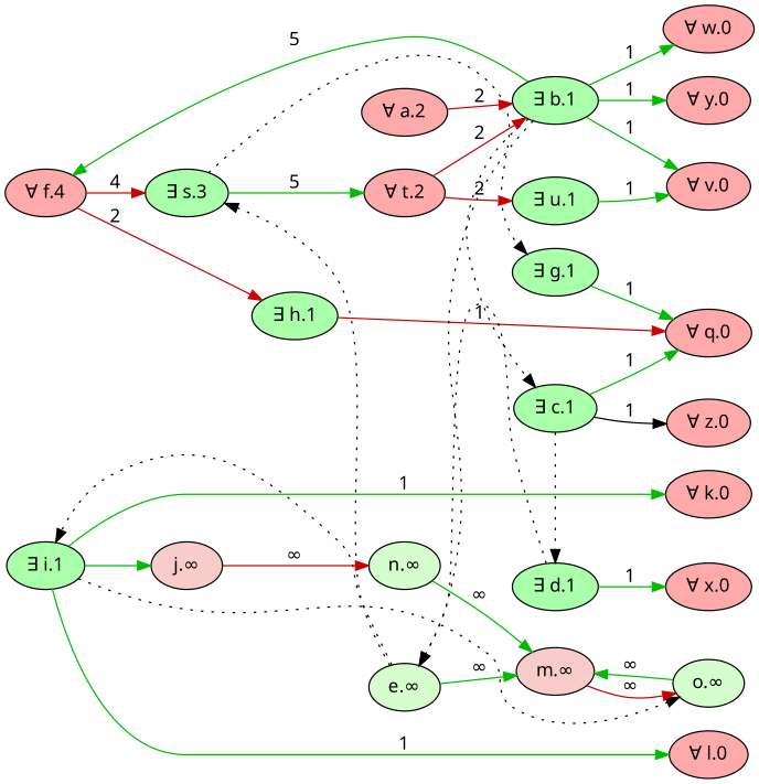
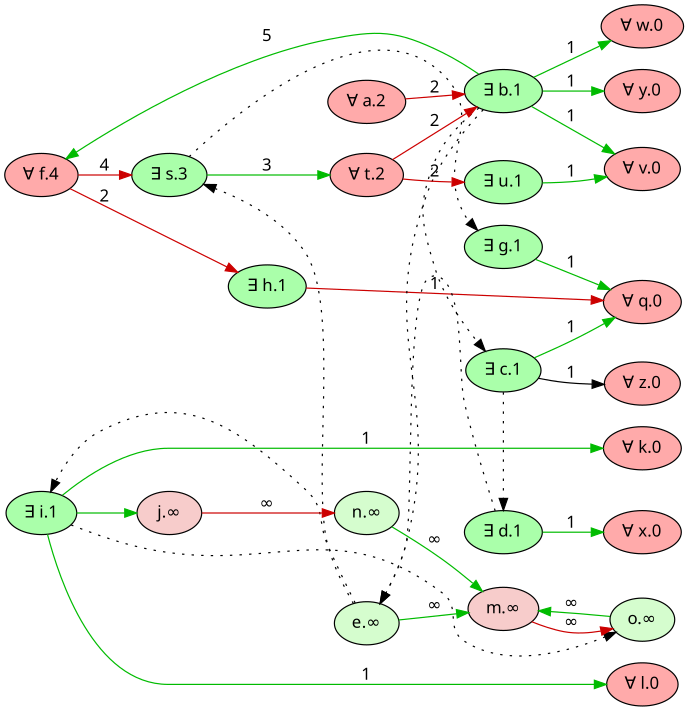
  digraph {
    fontname="Noto Sans"
    rankdir=LR
    node [fillcolor="#FFAAAA" fontname="Noto Sans" style=filled]
    edge [color="#00BB00" dir=forward fontname="Noto Sans" style=solid]
    n1 [label="∀ v.0"]
    n2 [label="∀ z.0"]
    n3 [label="∀ y.0"]
    n4 [label="∀ x.0"]
    n5 [label="∀ w.0"]
    n6 [label="∀ q.0"]
    n7 [label="∀ l.0"]
    n8 [label="∀ k.0"]
    n9 [label="∀ f.4"]
    n10 [fillcolor="#AAFFAA" label="∃ h.1"]
    n11 [fillcolor="#AAFFAA" label="∃ s.3"]
    n12 [fillcolor="#AAFFAA" label="∃ u.1"]
    n13 [fillcolor="#AAFFAA" label="∃ b.1"]
    n14 [fillcolor="#AAFFAA" label="∃ c.1"]
    n15 [fillcolor="#d5fdce" label="e.∞"]
    n16 [fillcolor="#AAFFAA" label="∃ d.1"]
    n17 [fillcolor="#AAFFAA" label="∃ i.1"]
    n18 [fillcolor="#f7cccb" label="m.∞"]
    n19 [fillcolor="#d5fdce" label="o.∞"]
    n20 [fillcolor="#f7cccb" label="j.∞"]
    n21 [fillcolor="#d5fdce" label="n.∞"]
    n22 [fillcolor="#AAFFAA" label="∃ g.1"]
    n23 [label="∀ t.2"]
    n24 [label="∀ a.2"]
    subgraph sub_1 {
      rank=max
      n1
      n2
      n3
      n4
      n5
      n6
      n7
      n8
    }
    subgraph sub_2 {
      rank=min
      n9
    }
    n9 -> n10 [color="#CC0000" label=2]
    n9 -> n11 [color="#CC0000" label=4]
    n10 -> n6 [color="#CC0000" label=1]
    n11 -> n22 [color=black constraint=false style=dotted]
-   n11 -> n23 [label=5]
+   n11 -> n23 [label=3]
    n12 -> n1 [label=1]
    n13 -> n1 [label=1]
    n13 -> n3 [label=1]
    n13 -> n5 [label=1]
    n13 -> n9 [label=5]
    n13 -> n14 [color=black constraint=false style=dotted]
    n13 -> n15 [color=black constraint=false style=dotted]
    n14 -> n2 [color=black label=1]
    n14 -> n6 [label=1]
    n14 -> n16 [color=black constraint=false style=dotted]
    n15 -> n11 [color=black constraint=false style=dotted]
    n15 -> n17 [color=black constraint=false style=dotted]
    n15 -> n18 [label="∞"]
    n16 -> n4 [label=1]
    n16 -> n15 [color=black constraint=false style=dotted]
    n17 -> n7 [label=1]
    n17 -> n8 [label=1]
    n17 -> n19 [color=black constraint=false style=dotted]
    n17 -> n20
    n18 -> n19 [color="#CC0000" label="∞"]
    n19 -> n18 [label="∞"]
    n20 -> n21 [color="#CC0000" label="∞"]
    n21 -> n18 [label="∞"]
    n22 -> n6 [label=1]
    n23 -> n12 [color="#CC0000" label=2]
    n23 -> n13 [color="#CC0000" label=2]
    n24 -> n13 [color="#CC0000" label=2]
  }
